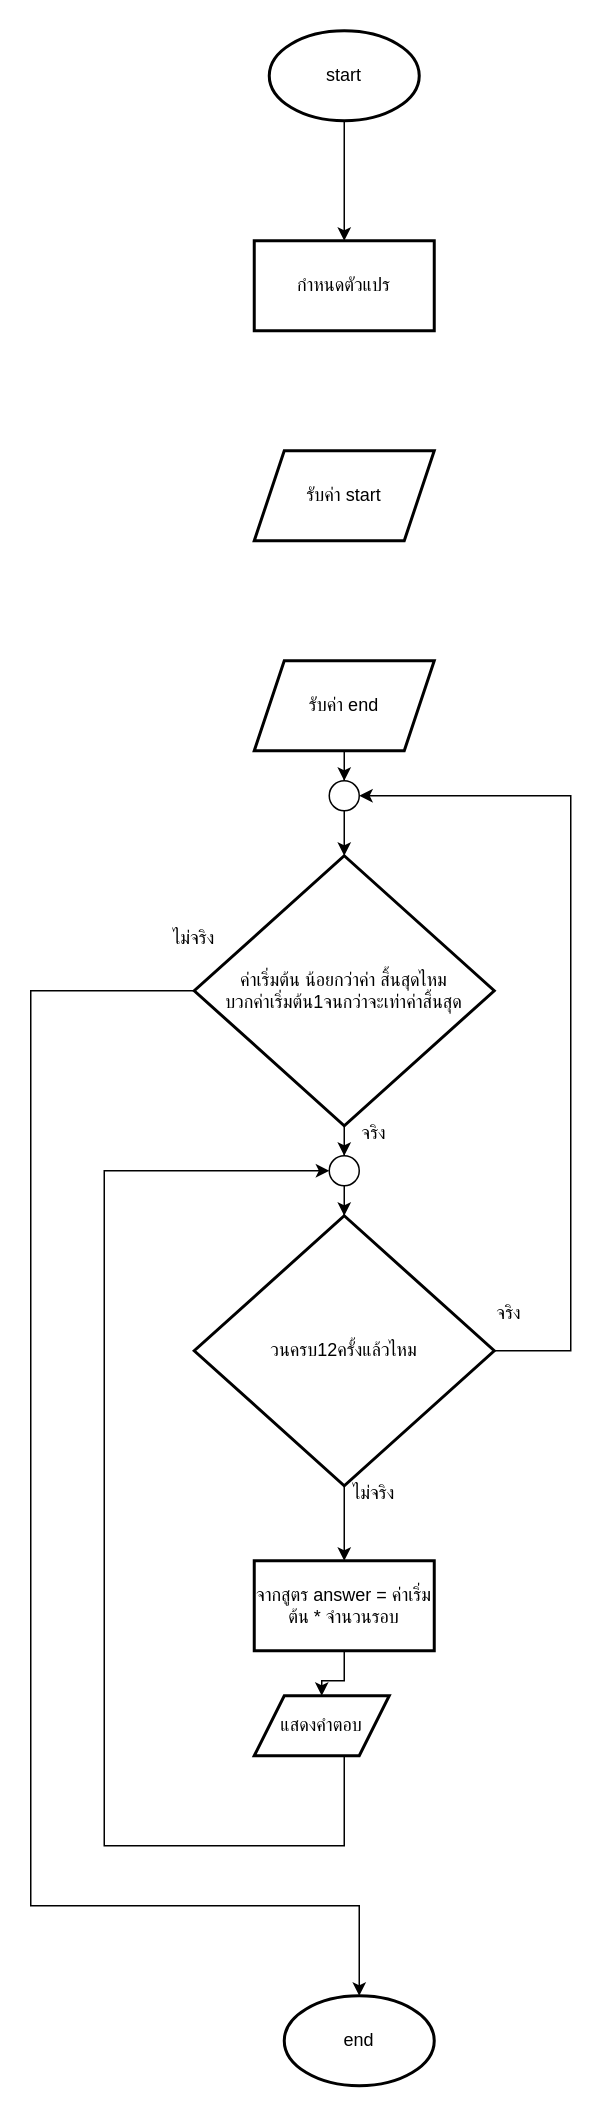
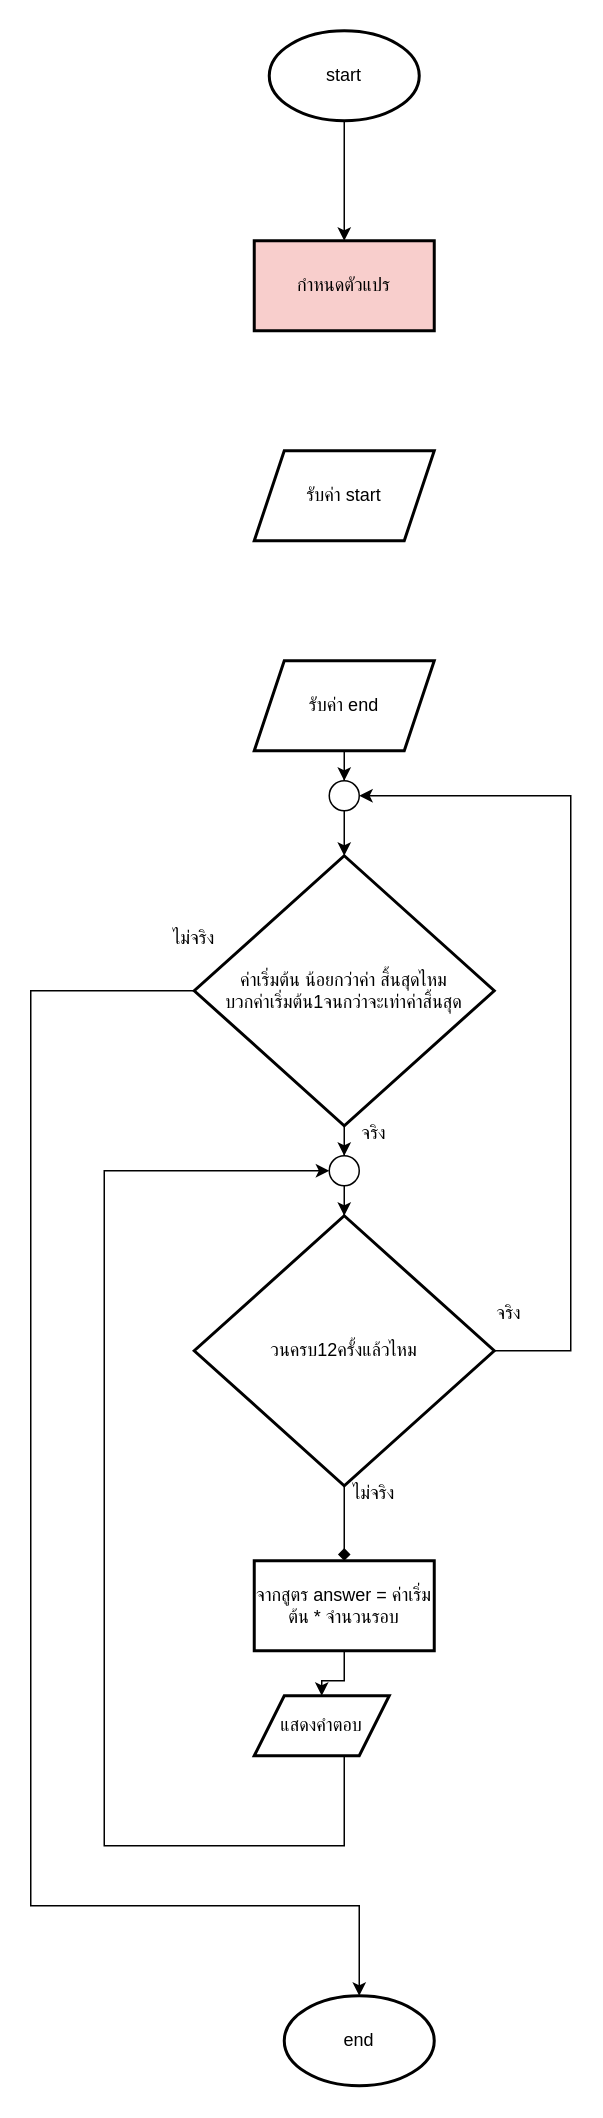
  <mxCell id="0" />
  <mxCell id="1" parent="0" />
  <mxCell id="2" value="" style="edgeStyle=orthogonalEdgeStyle;rounded=0;orthogonalLoop=1;jettySize=auto;html=1;" edge="1" parent="1" source="3" target="4"><mxGeometry relative="1" as="geometry" /></mxCell>
  <mxCell id="3" value="start" style="strokeWidth=2;html=1;shape=mxgraph.flowchart.start_1;whiteSpace=wrap;" vertex="1" parent="1"><mxGeometry x="179" y="20" width="100" height="60" as="geometry" /></mxCell>
- <mxCell id="4" value="กำหนดตัวแปร" style="whiteSpace=wrap;html=1;strokeWidth=2;" vertex="1" parent="1"><mxGeometry x="169" y="160" width="120" height="60" as="geometry" /></mxCell>
+ <mxCell id="4" value="กำหนดตัวแปร" style="whiteSpace=wrap;html=1;strokeWidth=2;fillColor=#f8cecc;" vertex="1" parent="1"><mxGeometry x="169" y="160" width="120" height="60" as="geometry" /></mxCell>
  <mxCell id="5" value="รับค่า start" style="shape=parallelogram;perimeter=parallelogramPerimeter;whiteSpace=wrap;html=1;fixedSize=1;strokeWidth=2;" vertex="1" parent="1"><mxGeometry x="169" y="300" width="120" height="60" as="geometry" /></mxCell>
  <mxCell id="6" value="" style="edgeStyle=orthogonalEdgeStyle;rounded=0;orthogonalLoop=1;jettySize=auto;html=1;entryX=0.5;entryY=0;entryDx=0;entryDy=0;entryPerimeter=0;" edge="1" parent="1" source="7" target="19"><mxGeometry relative="1" as="geometry" /></mxCell>
  <mxCell id="7" value="รับค่า end" style="shape=parallelogram;perimeter=parallelogramPerimeter;whiteSpace=wrap;html=1;fixedSize=1;strokeWidth=2;" vertex="1" parent="1"><mxGeometry x="169" y="440" width="120" height="60" as="geometry" /></mxCell>
  <mxCell id="8" value="" style="edgeStyle=orthogonalEdgeStyle;rounded=0;orthogonalLoop=1;jettySize=auto;html=1;" edge="1" parent="1" source="25" target="13"><mxGeometry relative="1" as="geometry" /></mxCell>
  <mxCell id="9" style="edgeStyle=orthogonalEdgeStyle;rounded=0;orthogonalLoop=1;jettySize=auto;html=1;" edge="1" parent="1" source="10"><mxGeometry relative="1" as="geometry"><mxPoint x="239" y="1330" as="targetPoint" /><Array as="points"><mxPoint x="20" y="660" /><mxPoint x="20" y="1270" /><mxPoint x="239" y="1270" /></Array></mxGeometry></mxCell>
  <mxCell id="10" value="ค่าเริ่มต้น น้อยกว่าค่า สิ้นสุดไหม&lt;div&gt;บวกค่าเริ่มต้น1จนกว่าจะเท่าค่าสิ้นสุด&lt;/div&gt;" style="rhombus;whiteSpace=wrap;html=1;strokeWidth=2;" vertex="1" parent="1"><mxGeometry x="129" y="570" width="200" height="180" as="geometry" /></mxCell>
- <mxCell id="11" value="" style="edgeStyle=orthogonalEdgeStyle;rounded=0;orthogonalLoop=1;jettySize=auto;html=1;" edge="1" parent="1" source="13" target="15"><mxGeometry relative="1" as="geometry" /></mxCell>
+ <mxCell id="11" value="" style="edgeStyle=orthogonalEdgeStyle;rounded=0;orthogonalLoop=1;jettySize=auto;html=1;endArrow=diamond;" edge="1" parent="1" source="13" target="15"><mxGeometry relative="1" as="geometry" /></mxCell>
  <mxCell id="12" style="edgeStyle=orthogonalEdgeStyle;rounded=0;orthogonalLoop=1;jettySize=auto;html=1;entryX=1;entryY=0.5;entryDx=0;entryDy=0;entryPerimeter=0;" edge="1" parent="1" source="13" target="19"><mxGeometry relative="1" as="geometry"><mxPoint x="249" y="520" as="targetPoint" /><Array as="points"><mxPoint x="380" y="900" /><mxPoint x="380" y="530" /></Array></mxGeometry></mxCell>
  <mxCell id="13" value="วนครบ12ครั้งแล้วไหม" style="rhombus;whiteSpace=wrap;html=1;strokeWidth=2;" vertex="1" parent="1"><mxGeometry x="129" y="810" width="200" height="180" as="geometry" /></mxCell>
  <mxCell id="14" value="" style="edgeStyle=orthogonalEdgeStyle;rounded=0;orthogonalLoop=1;jettySize=auto;html=1;" edge="1" parent="1" source="15" target="17"><mxGeometry relative="1" as="geometry" /></mxCell>
  <mxCell id="15" value="จากสูตร answer = ค่าเริ่มต้น * จำนวนรอบ" style="whiteSpace=wrap;html=1;strokeWidth=2;" vertex="1" parent="1"><mxGeometry x="169" y="1040" width="120" height="60" as="geometry" /></mxCell>
  <mxCell id="16" style="edgeStyle=orthogonalEdgeStyle;rounded=0;orthogonalLoop=1;jettySize=auto;html=1;entryX=0;entryY=0.5;entryDx=0;entryDy=0;entryPerimeter=0;" edge="1" parent="1" source="17" target="25"><mxGeometry relative="1" as="geometry"><mxPoint x="189" y="790" as="targetPoint" /><Array as="points"><mxPoint x="229" y="1230" /><mxPoint x="69" y="1230" /><mxPoint x="69" y="780" /></Array></mxGeometry></mxCell>
  <mxCell id="17" value="แสดงคำตอบ" style="shape=parallelogram;perimeter=parallelogramPerimeter;whiteSpace=wrap;html=1;fixedSize=1;strokeWidth=2;" vertex="1" parent="1"><mxGeometry x="169" y="1130" width="90" height="40" as="geometry" /></mxCell>
  <mxCell id="18" style="edgeStyle=orthogonalEdgeStyle;rounded=0;orthogonalLoop=1;jettySize=auto;html=1;exitX=0.5;exitY=1;exitDx=0;exitDy=0;exitPerimeter=0;entryX=0.5;entryY=0;entryDx=0;entryDy=0;" edge="1" parent="1" source="19" target="10"><mxGeometry relative="1" as="geometry" /></mxCell>
  <mxCell id="19" value="" style="verticalLabelPosition=bottom;verticalAlign=top;html=1;shape=mxgraph.flowchart.on-page_reference;" vertex="1" parent="1"><mxGeometry x="219" y="520" width="20" height="20" as="geometry" /></mxCell>
  <mxCell id="20" value="ไม่จริง" style="text;html=1;align=center;verticalAlign=middle;whiteSpace=wrap;rounded=0;" vertex="1" parent="1"><mxGeometry x="219" y="980" width="60" height="30" as="geometry" /></mxCell>
  <mxCell id="21" value="จริง" style="text;html=1;align=center;verticalAlign=middle;whiteSpace=wrap;rounded=0;" vertex="1" parent="1"><mxGeometry x="309" y="860" width="60" height="30" as="geometry" /></mxCell>
  <mxCell id="22" value="จริง" style="text;html=1;align=center;verticalAlign=middle;whiteSpace=wrap;rounded=0;" vertex="1" parent="1"><mxGeometry x="219" y="740" width="60" height="30" as="geometry" /></mxCell>
  <mxCell id="23" value="ไม่จริง" style="text;html=1;align=center;verticalAlign=middle;whiteSpace=wrap;rounded=0;" vertex="1" parent="1"><mxGeometry x="99" y="610" width="60" height="30" as="geometry" /></mxCell>
  <mxCell id="24" value="" style="edgeStyle=orthogonalEdgeStyle;rounded=0;orthogonalLoop=1;jettySize=auto;html=1;" edge="1" parent="1" source="10" target="25"><mxGeometry relative="1" as="geometry"><mxPoint x="229" y="750" as="sourcePoint" /><mxPoint x="229" y="810" as="targetPoint" /></mxGeometry></mxCell>
  <mxCell id="25" value="" style="verticalLabelPosition=bottom;verticalAlign=top;html=1;shape=mxgraph.flowchart.on-page_reference;" vertex="1" parent="1"><mxGeometry x="219" y="770" width="20" height="20" as="geometry" /></mxCell>
  <mxCell id="26" value="end" style="strokeWidth=2;html=1;shape=mxgraph.flowchart.start_1;whiteSpace=wrap;" vertex="1" parent="1"><mxGeometry x="189" y="1330" width="100" height="60" as="geometry" /></mxCell>
